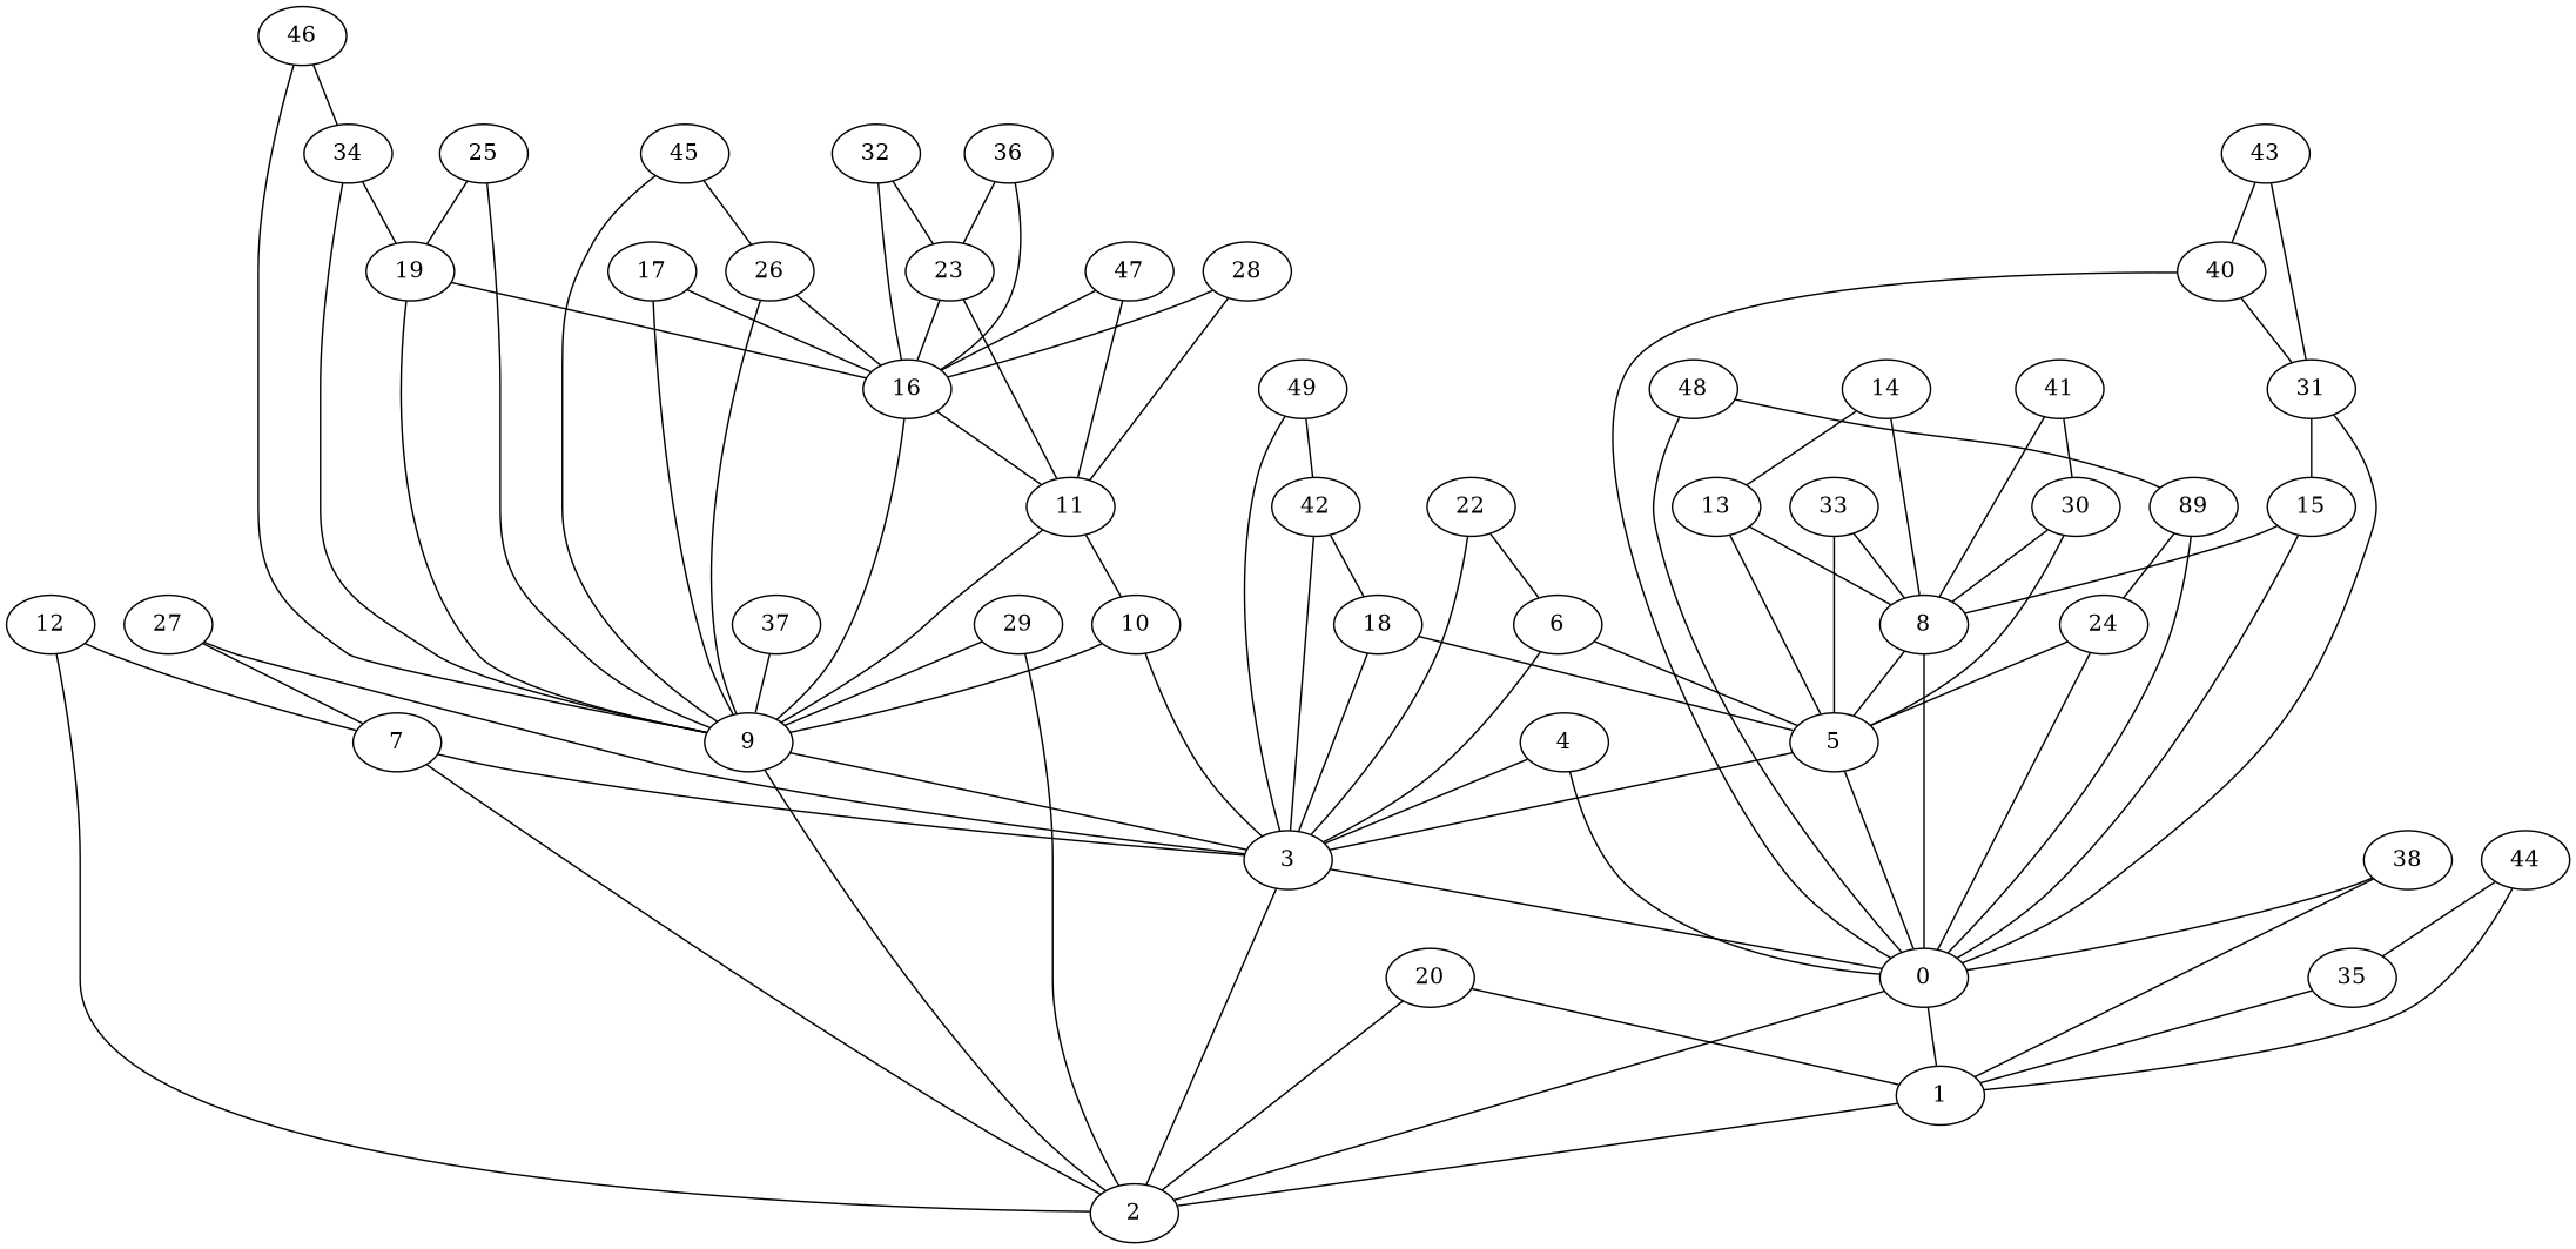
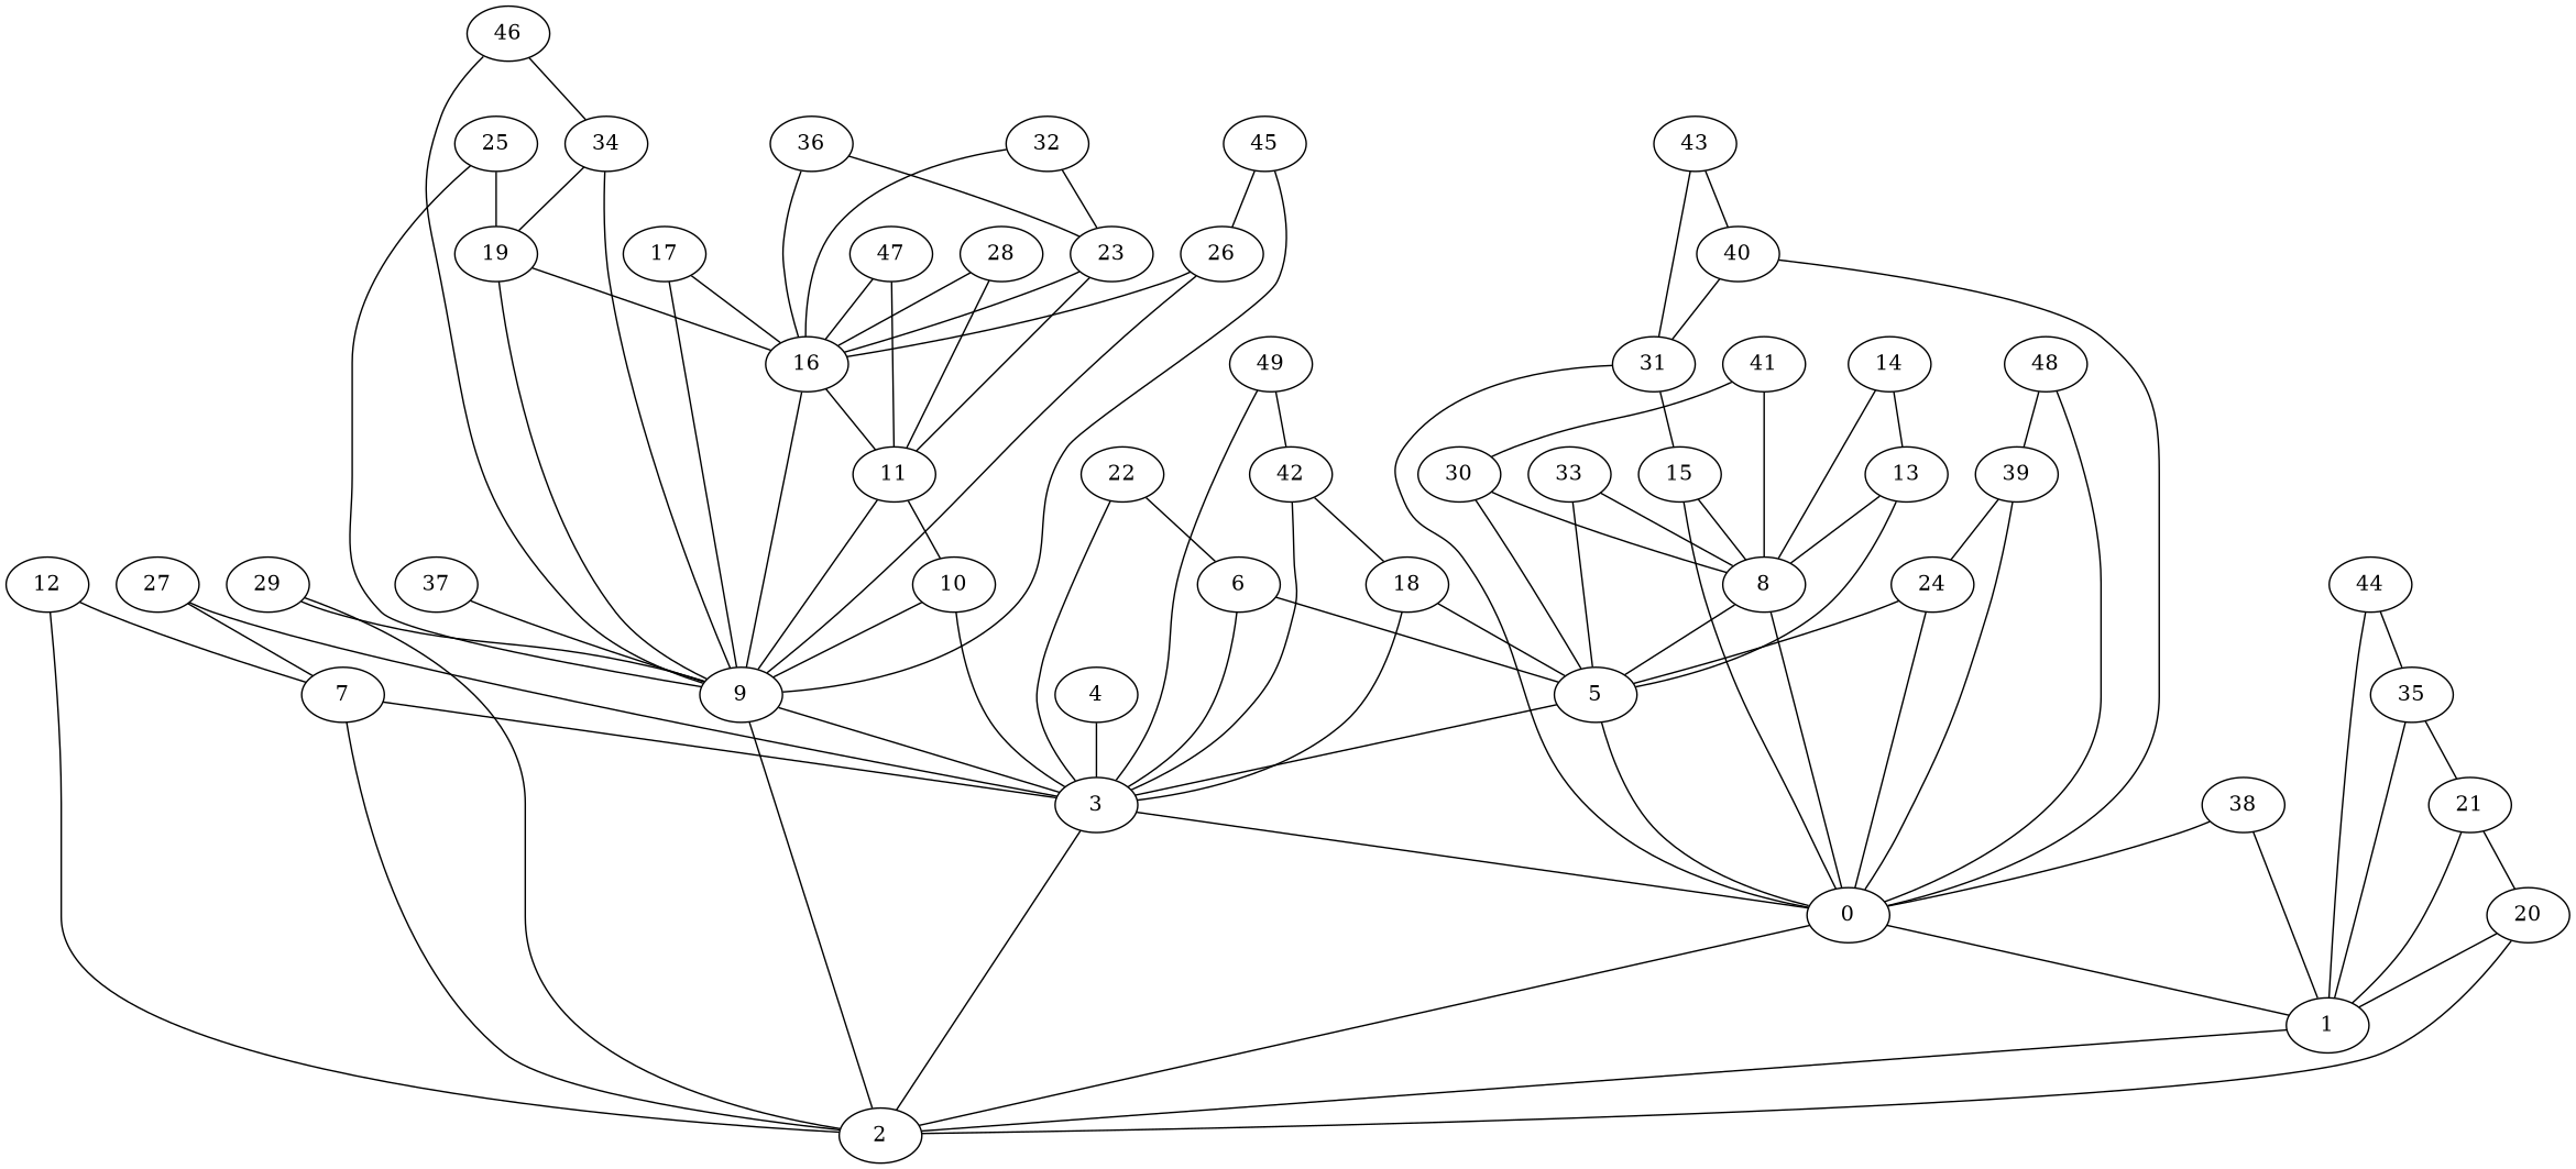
  graph {
    edge [color=black]
    0
    1
    2
    3
    4
    5
    6
    7
    8
    9
    10
    11
    12
    13
    14
    15
    16
    17
    18
    19
    20
+   21
    22
    23
    24
    25
    26
    27
    28
    29
    30
    31
    32
    33
    34
    35
    36
    37
    38
-   39 [label=89]
+   39
    40
    41
    42
    43
    44
    45
    46
    47
    48
    49
    0 -- 1
    1 -- 2
    2 -- 0
    3 -- 0
    3 -- 2
-   4 -- 0
    4 -- 3
    5 -- 0
    5 -- 3
    6 -- 3
    6 -- 5
    7 -- 2
    7 -- 3
    8 -- 0
    8 -- 5
    9 -- 2
    9 -- 3
    10 -- 3
    10 -- 9
    11 -- 9
    11 -- 10
    12 -- 2
    12 -- 7
    13 -- 5
    13 -- 8
    14 -- 8
    14 -- 13
    15 -- 0
    15 -- 8
    16 -- 9
    16 -- 11
    17 -- 9
    17 -- 16
    18 -- 3
    18 -- 5
    19 -- 9
    19 -- 16
    20 -- 1
    20 -- 2
+   21 -- 1
+   21 -- 20
    22 -- 3
    22 -- 6
    23 -- 11
    23 -- 16
    24 -- 0
    24 -- 5
    25 -- 9
    25 -- 19
    26 -- 9
    26 -- 16
    27 -- 3
    27 -- 7
    28 -- 11
    28 -- 16
    29 -- 2
    29 -- 9
    30 -- 5
    30 -- 8
    31 -- 0
    31 -- 15
    32 -- 16
    32 -- 23
    33 -- 5
    33 -- 8
    34 -- 9
    34 -- 19
    35 -- 1
+   35 -- 21
    36 -- 16
    36 -- 23
    37 -- 9
    38 -- 0
    38 -- 1
    39 -- 0
    39 -- 24
    40 -- 0
    40 -- 31
    41 -- 8
    41 -- 30
    42 -- 3
    42 -- 18
    43 -- 31
    43 -- 40
    44 -- 1
    44 -- 35
    45 -- 9
    45 -- 26
    46 -- 9
    46 -- 34
    47 -- 11
    47 -- 16
    48 -- 0
    48 -- 39
    49 -- 3
    49 -- 42
  }
